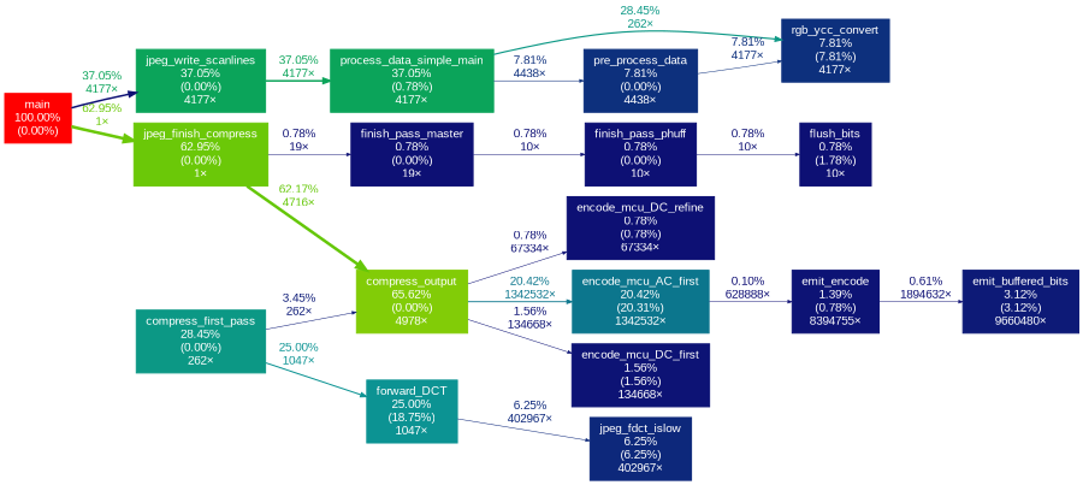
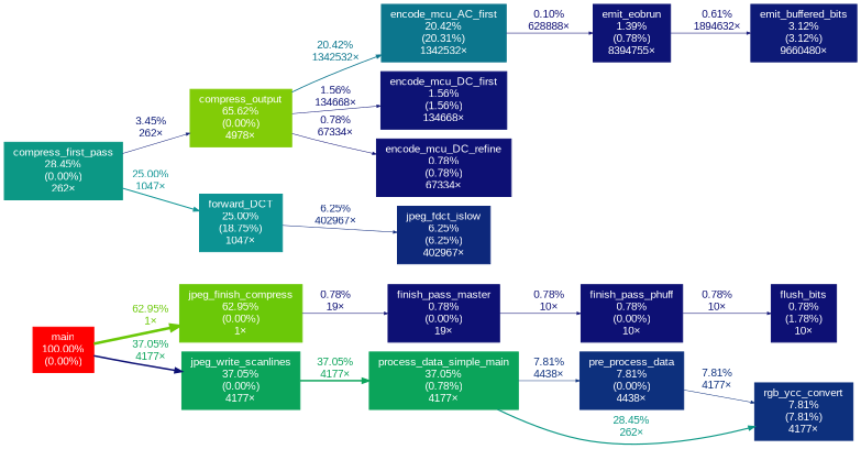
  digraph {
    fontname=Arial
    nodesep=0.125
    rankdir=LR
    ranksep=0.25
    node [color="#0d1074" fontcolor="#ffffff" fontname=Arial fontsize=10.00 shape=box style=filled]
    edge [arrowsize=0.35 color="#0d1074" fontcolor="#0d1074" fontname=Arial fontsize=10.00 labeldistance=0.50 penwidth=0.50]
    n1 [color="#ff0000" height=0 label="main\n100.00%\n(0.00%)" width=0]
    n2 [color="#6bc808" height=0 label="jpeg_finish_compress\n62.95%\n(0.00%)\n1×" width=0]
    n3 [color="#0ba45a" height=0 label="jpeg_write_scanlines\n37.05%\n(0.00%)\n4177×" width=0]
    n4 [color="#82cc07" height=0 label="compress_output\n65.62%\n(0.00%)\n4978×" width=0]
    n5 [height=0 label="finish_pass_master\n0.78%\n(0.00%)\n19×" width=0]
    n6 [color="#0ba45a" height=0 label="process_data_simple_main\n37.05%\n(0.78%)\n4177×" width=0]
    n7 [color="#0c768d" height=0 label="encode_mcu_AC_first\n20.42%\n(20.31%)\n1342532×" width=0]
    n8 [color="#0d1375" height=0 label="encode_mcu_DC_first\n1.56%\n(1.56%)\n134668×" width=0]
    n9 [height=0 label="encode_mcu_DC_refine\n0.78%\n(0.78%)\n67334×" width=0]
    n10 [height=0 label="finish_pass_phuff\n0.78%\n(0.00%)\n10×" width=0]
    n11 [color="#0d307d" height=0 label="pre_process_data\n7.81%\n(0.00%)\n4438×" width=0]
    n12 [color="#0d307d" height=0 label="rgb_ycc_convert\n7.81%\n(7.81%)\n4177×" width=0]
-   n13 [color="#0d1375" height=0 label="emit_encode\n1.39%\n(0.78%)\n8394755×" width=0]
+   n13 [color="#0d1375" height=0 label="emit_eobrun\n1.39%\n(0.78%)\n8394755×" width=0]
    n14 [color="#0d1a77" height=0 label="emit_buffered_bits\n3.12%\n(3.12%)\n9660480×" width=0]
    n15 [height=0 label="flush_bits\n0.78%\n(1.78%)\n10×" width=0]
    n16 [color="#0c9885" height=0 label="compress_first_pass\n28.45%\n(0.00%)\n262×" width=0]
    n17 [color="#0c9393" height=0 label="forward_DCT\n25.00%\n(18.75%)\n1047×" width=0]
    n18 [color="#0d287b" height=0 label="jpeg_fdct_islow\n6.25%\n(6.25%)\n402967×" width=0]
    n1 -> n2 [arrowsize=0.79 color="#6bc808" fontcolor="#6bc808" label="62.95%\n1×" labeldistance=2.52 penwidth=2.52]
    n1 -> n3 [arrowsize=0.61 fontcolor="#0ba45a" label="37.05%\n4177×" labeldistance=1.48 penwidth=1.48]
-   n2 -> n4 [arrowsize=0.79 color="#65c708" fontcolor="#65c708" label="62.17%\n4716×" labeldistance=2.49 penwidth=2.49]
    n2 -> n5 [label="0.78%\n19×"]
    n3 -> n6 [arrowsize=0.61 color="#0ba45a" fontcolor="#0ba45a" label="37.05%\n4177×" labeldistance=1.48 penwidth=1.48]
    n4 -> n7 [arrowsize=0.45 color="#0c768d" fontcolor="#0c768d" label="20.42%\n1342532×" labeldistance=0.82 penwidth=0.82]
    n4 -> n8 [color="#0d1375" fontcolor="#0d1375" label="1.56%\n134668×"]
    n4 -> n9 [label="0.78%\n67334×"]
    n5 -> n10 [label="0.78%\n10×"]
    n6 -> n11 [color="#0d307d" fontcolor="#0d307d" label="7.81%\n4438×"]
    n6 -> n12 [arrowsize=0.53 color="#0c9885" fontcolor="#0c9885" label="28.45%\n262×" labeldistance=1.14 penwidth=1.14]
    n7 -> n13 [color="#0d0d73" fontcolor="#0d0d73" label="0.10%\n628888×"]
    n10 -> n15 [label="0.78%\n10×"]
    n11 -> n12 [color="#0d307d" fontcolor="#0d307d" label="7.81%\n4177×"]
    n13 -> n14 [color="#0d0f74" fontcolor="#0d0f74" label="0.61%\n1894632×"]
    n16 -> n4 [color="#0d1b77" fontcolor="#0d1b77" label="3.45%\n262×"]
    n16 -> n17 [arrowsize=0.50 color="#0c9393" fontcolor="#0c9393" label="25.00%\n1047×" labeldistance=1.00 penwidth=1.00]
    n17 -> n18 [color="#0d287b" fontcolor="#0d287b" label="6.25%\n402967×"]
  }
